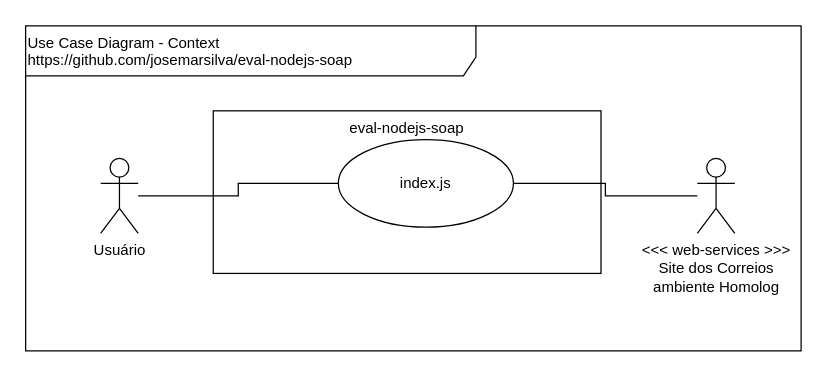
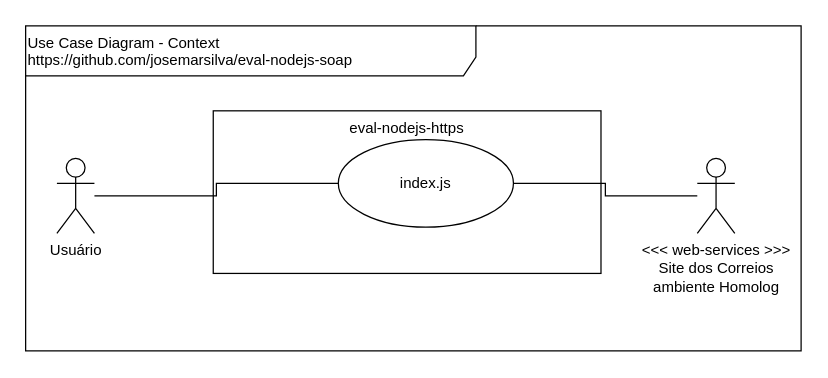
  <mxCell id="0" />
  <mxCell id="1" parent="0" />
  <mxCell id="2" value="Use Case Diagram - Context&lt;br&gt;https://github.com/josemarsilva/eval-nodejs-soap" style="shape=umlFrame;whiteSpace=wrap;html=1;width=360;height=40;verticalAlign=top;align=left;" parent="1" vertex="1"><mxGeometry x="20" y="20" width="620" height="260" as="geometry" /></mxCell>
- <mxCell id="3" value="&lt;div style=&quot;text-align: center&quot;&gt;&lt;span&gt;Usuário&lt;/span&gt;&lt;/div&gt;" style="shape=umlActor;verticalLabelPosition=bottom;labelBackgroundColor=#ffffff;verticalAlign=top;html=1;align=center;" parent="1" vertex="1"><mxGeometry x="80" y="126" width="30" height="60" as="geometry" /></mxCell>
- <mxCell id="4" value="eval-nodejs-soap" style="rounded=0;whiteSpace=wrap;html=1;align=center;verticalAlign=top;" parent="1" vertex="1"><mxGeometry x="170" y="88" width="310" height="130" as="geometry" /></mxCell>
+ <mxCell id="3" value="&lt;div style=&quot;text-align: center&quot;&gt;&lt;span&gt;Usuário&lt;/span&gt;&lt;/div&gt;" style="shape=umlActor;verticalLabelPosition=bottom;labelBackgroundColor=#ffffff;verticalAlign=top;html=1;align=center;" parent="1" vertex="1"><mxGeometry x="45" y="126" width="30" height="60" as="geometry" /></mxCell>
+ <mxCell id="4" value="eval-nodejs-https" style="rounded=0;whiteSpace=wrap;html=1;align=center;verticalAlign=top;" parent="1" vertex="1"><mxGeometry x="170" y="88" width="310" height="130" as="geometry" /></mxCell>
  <mxCell id="5" style="edgeStyle=orthogonalEdgeStyle;rounded=0;orthogonalLoop=1;jettySize=auto;html=1;endArrow=none;endFill=0;entryX=0;entryY=0.5;entryDx=0;entryDy=0;" parent="1" source="3" target="6" edge="1"><mxGeometry relative="1" as="geometry" /></mxCell>
  <mxCell id="6" value="index.js" style="ellipse;whiteSpace=wrap;html=1;align=center;" parent="1" vertex="1"><mxGeometry x="270" y="111" width="140" height="70" as="geometry" /></mxCell>
  <mxCell id="7" style="edgeStyle=orthogonalEdgeStyle;rounded=0;orthogonalLoop=1;jettySize=auto;html=1;endArrow=none;endFill=0;" edge="1" parent="1" source="8" target="6"><mxGeometry relative="1" as="geometry" /></mxCell>
  <mxCell id="8" value="&amp;lt;&amp;lt;&amp;lt; web-services &amp;gt;&amp;gt;&amp;gt;&lt;br&gt;Site dos Correios&lt;br&gt;ambiente Homolog" style="shape=umlActor;verticalLabelPosition=bottom;labelBackgroundColor=#ffffff;verticalAlign=top;html=1;align=center;" vertex="1" parent="1"><mxGeometry x="557" y="126" width="30" height="60" as="geometry" /></mxCell>
